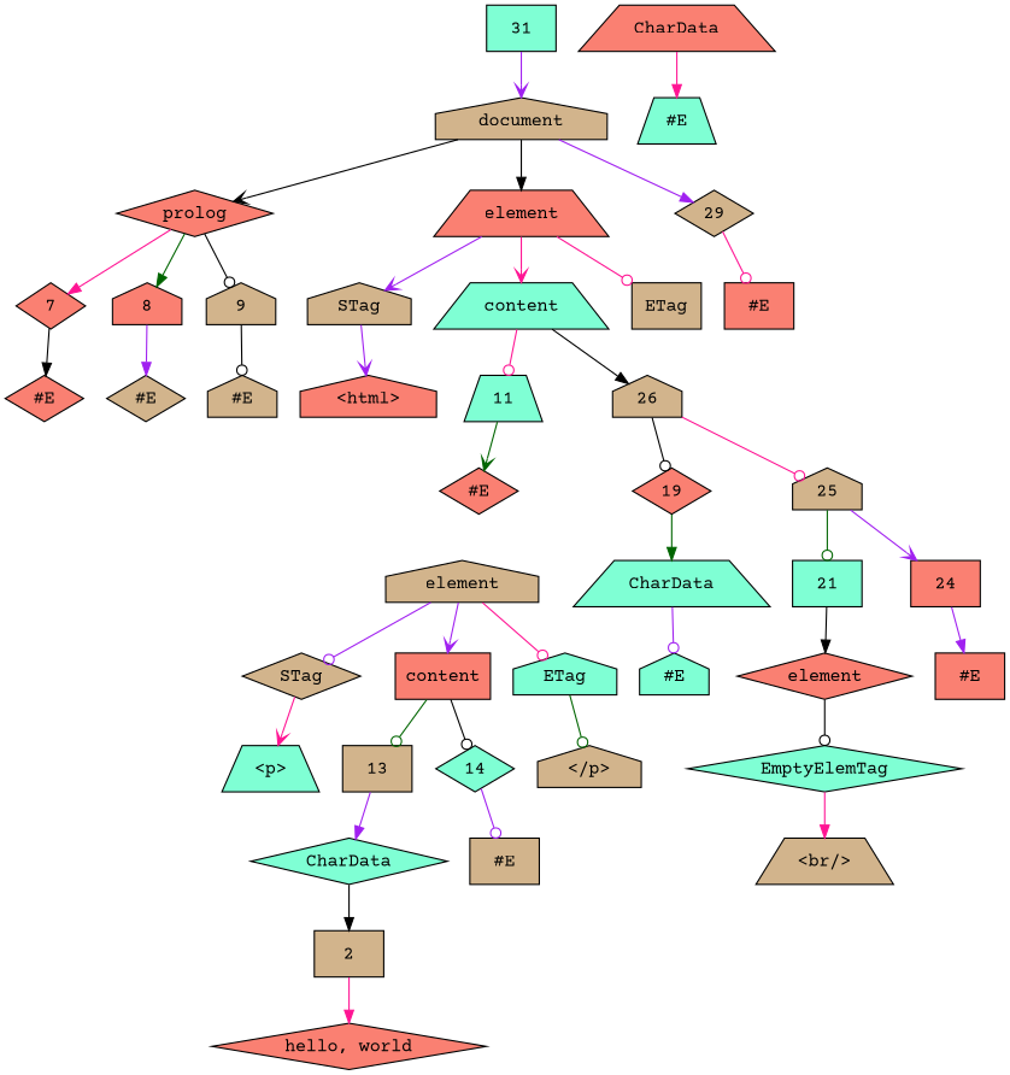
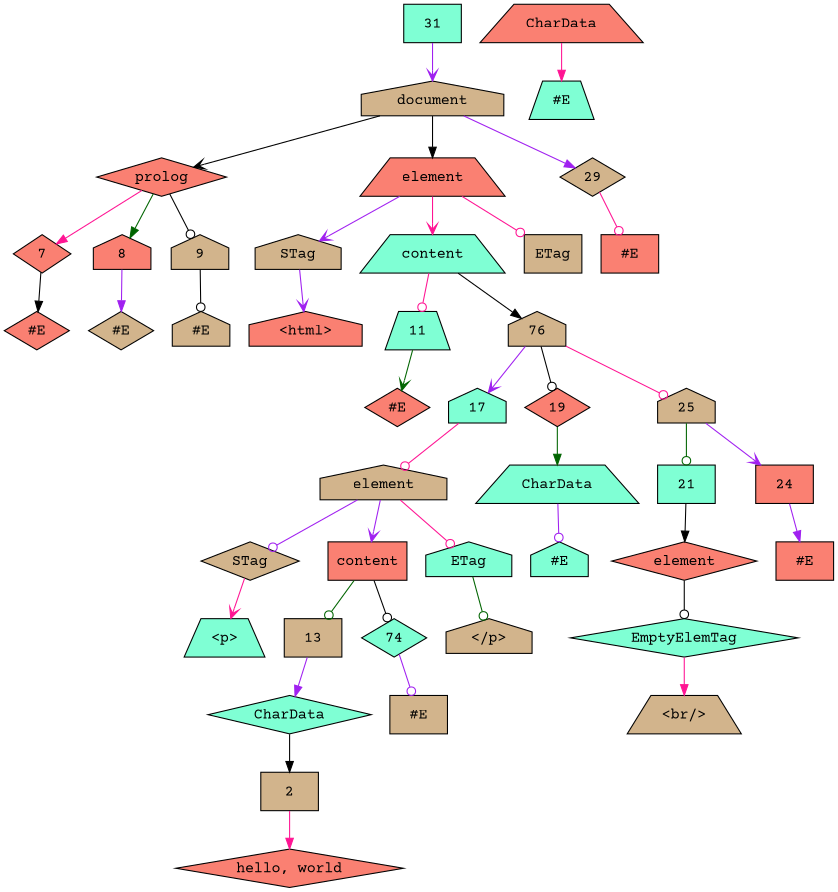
  digraph {
    fontname="Courier Prime"
    node [fillcolor=tan fontname="Courier Prime" shape=house style=filled]
    edge [arrowhead=odot color=purple fontname="Courier Prime"]
    n1 [label=document]
    n2 [fillcolor=salmon label=prolog shape=diamond]
    n3 [fillcolor=salmon label=element shape=trapezium]
    29 [shape=diamond]
    31 [fillcolor=aquamarine shape=box]
    7 [fillcolor=salmon shape=diamond]
    8 [fillcolor=salmon]
    9
    n9 [label=STag]
    n10 [fillcolor=aquamarine label=content shape=trapezium]
    n11 [label=ETag shape=box]
    n12 [fillcolor=salmon label="#E" shape=box]
    n13 [fillcolor=salmon label="#E" shape=diamond]
    n14 [label="#E" shape=diamond]
    n15 [label="#E"]
    n16 [fillcolor=salmon label="<html>"]
    11 [fillcolor=aquamarine shape=trapezium]
-   26
+   26 [label=76]
    n19 [fillcolor=salmon label="#E" shape=diamond]
+   17 [fillcolor=aquamarine]
    19 [fillcolor=salmon shape=diamond]
    25
    n23 [label=element]
    n24 [fillcolor=aquamarine label=CharData shape=trapezium]
    21 [fillcolor=aquamarine shape=box]
    24 [fillcolor=salmon shape=box]
    n27 [label=STag shape=diamond]
    n28 [fillcolor=salmon label=content shape=box]
    n29 [fillcolor=aquamarine label=ETag]
    n30 [fillcolor=aquamarine label="#E"]
    n31 [fillcolor=salmon label=element shape=diamond]
    n32 [fillcolor=salmon label="#E" shape=box]
    n33 [fillcolor=aquamarine label="<p>" shape=trapezium]
    13 [shape=box]
-   14 [fillcolor=aquamarine shape=diamond]
+   14 [fillcolor=aquamarine shape=diamond label=74]
    n36 [label="</p>"]
    n37 [fillcolor=aquamarine label=CharData shape=diamond]
    n38 [label="#E" shape=box]
    2 [shape=box]
    n40 [fillcolor=salmon label="hello, world" shape=diamond]
    n41 [fillcolor=aquamarine label=EmptyElemTag shape=diamond]
    n42 [fillcolor=salmon label=CharData shape=trapezium]
    n43 [fillcolor=aquamarine label="#E" shape=trapezium]
    n44 [label="<br/>" shape=trapezium]
    n1 -> n2 [arrowhead=vee color=black]
    n1 -> n3 [arrowhead=normal color=black]
    n1 -> 29 [arrowhead=normal]
    n2 -> 7 [arrowhead=normal color=deeppink]
    n2 -> 8 [arrowhead=normal color=darkgreen]
    n2 -> 9 [color=black]
    n3 -> n9 [arrowhead=vee]
    n3 -> n10 [arrowhead=vee color=deeppink]
    n3 -> n11 [color=deeppink]
    29 -> n12 [color=deeppink]
    31 -> n1 [arrowhead=vee]
    7 -> n13 [arrowhead=normal color=black]
    8 -> n14 [arrowhead=normal]
    9 -> n15 [color=black]
    n9 -> n16 [arrowhead=vee]
    n10 -> 11 [color=deeppink]
    n10 -> 26 [arrowhead=normal color=black]
    11 -> n19 [arrowhead=vee color=darkgreen]
+   26 -> 17 [arrowhead=vee]
    26 -> 19 [color=black]
    26 -> 25 [color=deeppink]
+   17 -> n23 [color=deeppink]
    19 -> n24 [arrowhead=normal color=darkgreen]
    25 -> 21 [color=darkgreen]
    25 -> 24 [arrowhead=vee]
    n23 -> n27
    n23 -> n28 [arrowhead=vee]
    n23 -> n29 [color=deeppink]
    n24 -> n30
    21 -> n31 [arrowhead=normal color=black]
    24 -> n32 [arrowhead=normal]
    n27 -> n33 [arrowhead=vee color=deeppink]
    n28 -> 13 [color=darkgreen]
    n28 -> 14 [color=black]
    n29 -> n36 [color=darkgreen]
    n31 -> n41 [color=black]
    13 -> n37 [arrowhead=normal]
    14 -> n38
    n37 -> 2 [arrowhead=normal color=black]
    2 -> n40 [arrowhead=normal color=deeppink]
    n41 -> n44 [arrowhead=normal color=deeppink]
    n42 -> n43 [arrowhead=normal color=deeppink]
  }
